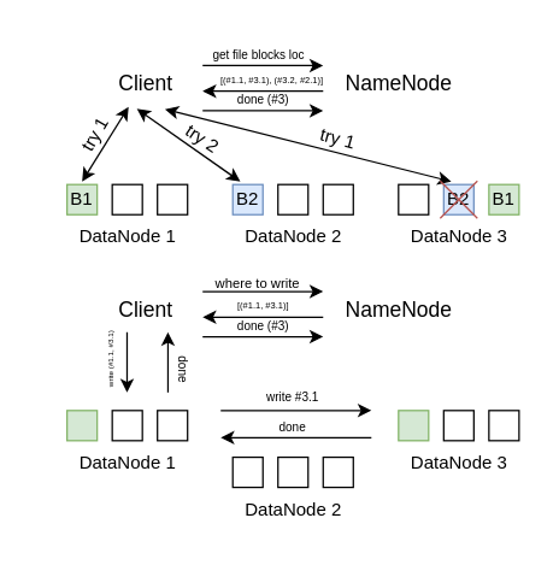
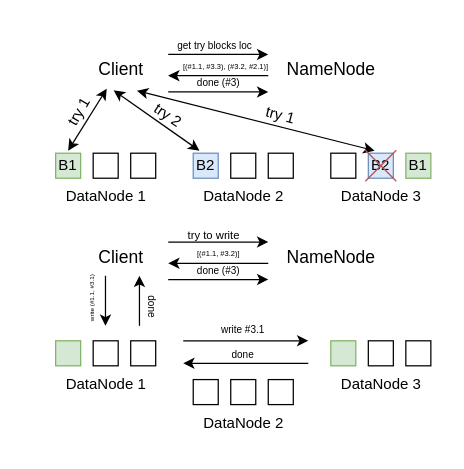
  <mxCell id="0" />
  <mxCell id="1" parent="0" />
  <mxCell id="2" value="&lt;font style=&quot;font-size: 14px;&quot;&gt;Client&lt;/font&gt;" style="text;html=1;align=center;verticalAlign=middle;resizable=0;points=[];autosize=1;strokeColor=none;fillColor=none;" vertex="1" parent="1"><mxGeometry x="66" y="40" width="60" height="30" as="geometry" /></mxCell>
  <mxCell id="3" value="&lt;font style=&quot;font-size: 14px;&quot;&gt;NameNode&lt;/font&gt;" style="text;html=1;align=center;verticalAlign=middle;resizable=0;points=[];autosize=1;strokeColor=none;fillColor=none;" vertex="1" parent="1"><mxGeometry x="219" y="40" width="90" height="30" as="geometry" /></mxCell>
  <mxCell id="4" value="DataNode 1" style="text;html=1;align=center;verticalAlign=middle;resizable=0;points=[];autosize=1;strokeColor=none;fillColor=none;" vertex="1" parent="1"><mxGeometry x="39" y="142" width="90" height="30" as="geometry" /></mxCell>
  <mxCell id="5" value="DataNode 2" style="text;html=1;align=center;verticalAlign=middle;resizable=0;points=[];autosize=1;strokeColor=none;fillColor=none;" vertex="1" parent="1"><mxGeometry x="149" y="142" width="90" height="30" as="geometry" /></mxCell>
  <mxCell id="6" value="DataNode 3" style="text;html=1;align=center;verticalAlign=middle;resizable=0;points=[];autosize=1;strokeColor=none;fillColor=none;" vertex="1" parent="1"><mxGeometry x="259" y="142" width="90" height="30" as="geometry" /></mxCell>
  <mxCell id="7" value="B1" style="whiteSpace=wrap;html=1;aspect=fixed;fillColor=#d5e8d4;strokeColor=#82b366;" vertex="1" parent="1"><mxGeometry x="44" y="122" width="20" height="20" as="geometry" /></mxCell>
  <mxCell id="8" value="" style="whiteSpace=wrap;html=1;aspect=fixed;" vertex="1" parent="1"><mxGeometry x="74" y="122" width="20" height="20" as="geometry" /></mxCell>
  <mxCell id="9" value="" style="whiteSpace=wrap;html=1;aspect=fixed;" vertex="1" parent="1"><mxGeometry x="104" y="122" width="20" height="20" as="geometry" /></mxCell>
  <mxCell id="10" value="B2" style="whiteSpace=wrap;html=1;aspect=fixed;fillColor=#dae8fc;strokeColor=#6c8ebf;" vertex="1" parent="1"><mxGeometry x="154" y="122" width="20" height="20" as="geometry" /></mxCell>
  <mxCell id="11" value="" style="whiteSpace=wrap;html=1;aspect=fixed;" vertex="1" parent="1"><mxGeometry x="184" y="122" width="20" height="20" as="geometry" /></mxCell>
  <mxCell id="12" value="" style="whiteSpace=wrap;html=1;aspect=fixed;" vertex="1" parent="1"><mxGeometry x="214" y="122" width="20" height="20" as="geometry" /></mxCell>
  <mxCell id="13" value="" style="whiteSpace=wrap;html=1;aspect=fixed;" vertex="1" parent="1"><mxGeometry x="264" y="122" width="20" height="20" as="geometry" /></mxCell>
  <mxCell id="14" value="B2" style="whiteSpace=wrap;html=1;aspect=fixed;fillColor=#dae8fc;strokeColor=#6c8ebf;" vertex="1" parent="1"><mxGeometry x="294" y="122" width="20" height="20" as="geometry" /></mxCell>
  <mxCell id="15" value="B1" style="whiteSpace=wrap;html=1;aspect=fixed;fillColor=#d5e8d4;strokeColor=#82b366;" vertex="1" parent="1"><mxGeometry x="324" y="122" width="20" height="20" as="geometry" /></mxCell>
  <mxCell id="16" value="" style="group" vertex="1" connectable="0" parent="1"><mxGeometry x="129" y="36" width="95" height="30" as="geometry" /></mxCell>
  <mxCell id="17" value="" style="endArrow=classic;html=1;rounded=0;" edge="1" parent="16"><mxGeometry width="50" height="50" relative="1" as="geometry"><mxPoint x="85" y="24" as="sourcePoint" /><mxPoint x="5" y="24" as="targetPoint" /></mxGeometry></mxCell>
- <mxCell id="18" value="&lt;font style=&quot;font-size: 6px;&quot;&gt;&amp;nbsp; &amp;nbsp; &amp;nbsp; &amp;nbsp;[(#1.1, #3.1), (#3.2, #2.1)]&lt;/font&gt;" style="text;html=1;align=center;verticalAlign=middle;resizable=0;points=[];autosize=1;strokeColor=none;fillColor=none;" vertex="1" parent="16"><mxGeometry x="-5" width="100" height="30" as="geometry" /></mxCell>
+ <mxCell id="18" value="&lt;font style=&quot;font-size: 6px;&quot;&gt;&amp;nbsp; &amp;nbsp; &amp;nbsp; &amp;nbsp;[(#1.1, #3.3), (#3.2, #2.1)]&lt;/font&gt;" style="text;html=1;align=center;verticalAlign=middle;resizable=0;points=[];autosize=1;strokeColor=none;fillColor=none;" vertex="1" parent="16"><mxGeometry x="-5" width="100" height="30" as="geometry" /></mxCell>
  <mxCell id="19" value="" style="group" vertex="1" connectable="0" parent="1"><mxGeometry x="131" width="83" height="30" as="geometry" y="20" /></mxCell>
  <mxCell id="20" value="" style="endArrow=classic;html=1;rounded=0;" edge="1" parent="19"><mxGeometry width="50" height="50" relative="1" as="geometry"><mxPoint x="3" y="23" as="sourcePoint" /><mxPoint x="83" y="23" as="targetPoint" /></mxGeometry></mxCell>
- <mxCell id="21" value="&lt;font style=&quot;font-size: 8px;&quot;&gt;get file blocks loc&lt;/font&gt;" style="text;html=1;align=center;verticalAlign=middle;resizable=0;points=[];autosize=1;strokeColor=none;fillColor=none;" vertex="1" parent="19"><mxGeometry width="80" height="30" as="geometry" /></mxCell>
+ <mxCell id="21" value="&lt;font style=&quot;font-size: 8px;&quot;&gt;get try blocks loc&lt;/font&gt;" style="text;html=1;align=center;verticalAlign=middle;resizable=0;points=[];autosize=1;strokeColor=none;fillColor=none;" vertex="1" parent="19"><mxGeometry width="80" height="30" as="geometry" /></mxCell>
  <mxCell id="22" value="" style="group" vertex="1" connectable="0" parent="1"><mxGeometry x="134" y="50" width="80" height="30" as="geometry" /></mxCell>
  <mxCell id="23" value="" style="endArrow=classic;html=1;rounded=0;" edge="1" parent="22"><mxGeometry width="50" height="50" relative="1" as="geometry"><mxPoint y="23" as="sourcePoint" /><mxPoint x="80" y="23" as="targetPoint" /></mxGeometry></mxCell>
  <mxCell id="24" value="&lt;font style=&quot;font-size: 8px;&quot;&gt;done (#3)&lt;/font&gt;" style="text;html=1;align=center;verticalAlign=middle;resizable=0;points=[];autosize=1;strokeColor=none;fillColor=none;" vertex="1" parent="22"><mxGeometry x="10" width="60" height="30" as="geometry" /></mxCell>
  <mxCell id="25" value="" style="endArrow=classic;startArrow=classic;html=1;rounded=0;entryX=0.314;entryY=1.014;entryDx=0;entryDy=0;entryPerimeter=0;" edge="1" parent="1" target="2"><mxGeometry width="50" height="50" relative="1" as="geometry"><mxPoint x="54" y="120" as="sourcePoint" /><mxPoint x="104" y="60" as="targetPoint" /></mxGeometry></mxCell>
  <mxCell id="26" value="" style="endArrow=classic;startArrow=classic;html=1;rounded=0;exitX=0.406;exitY=1.057;exitDx=0;exitDy=0;exitPerimeter=0;" edge="1" parent="1" source="2"><mxGeometry width="50" height="50" relative="1" as="geometry"><mxPoint x="69" y="120" as="sourcePoint" /><mxPoint x="159" y="120" as="targetPoint" /></mxGeometry></mxCell>
  <mxCell id="27" value="" style="endArrow=classic;startArrow=classic;html=1;rounded=0;" edge="1" parent="1"><mxGeometry width="50" height="50" relative="1" as="geometry"><mxPoint x="109" y="72" as="sourcePoint" /><mxPoint x="299" y="120" as="targetPoint" /></mxGeometry></mxCell>
  <mxCell id="28" value="try 1" style="text;html=1;align=center;verticalAlign=middle;whiteSpace=wrap;rounded=0;rotation=-60;" vertex="1" parent="1"><mxGeometry x="33" y="74" width="60" height="30" as="geometry" /></mxCell>
  <mxCell id="29" value="try 2&lt;span style=&quot;color: rgba(0, 0, 0, 0); font-family: monospace; font-size: 0px; text-align: start; text-wrap-mode: nowrap;&quot;&gt;%3CmxGraphModel%3E%3Croot%3E%3CmxCell%20id%3D%220%22%2F%3E%3CmxCell%20id%3D%221%22%20parent%3D%220%22%2F%3E%3CmxCell%20id%3D%222%22%20value%3D%22try%201%22%20style%3D%22text%3Bhtml%3D1%3Balign%3Dcenter%3BverticalAlign%3Dmiddle%3BwhiteSpace%3Dwrap%3Brounded%3D0%3B%22%20vertex%3D%221%22%20parent%3D%221%22%3E%3CmxGeometry%20x%3D%22135%22%20y%3D%22160%22%20width%3D%2260%22%20height%3D%2230%22%20as%3D%22geometry%22%2F%3E%3C%2FmxCell%3E%3C%2Froot%3E%3C%2FmxGraphModel%3E&lt;/span&gt;" style="text;html=1;align=center;verticalAlign=middle;whiteSpace=wrap;rounded=0;rotation=34;" vertex="1" parent="1"><mxGeometry x="104" y="77" width="60" height="30" as="geometry" /></mxCell>
  <mxCell id="30" value="try 1&lt;span style=&quot;color: rgba(0, 0, 0, 0); font-family: monospace; font-size: 0px; text-align: start; text-wrap-mode: nowrap;&quot;&gt;%3CmxGraphModel%3E%3Croot%3E%3CmxCell%20id%3D%220%22%2F%3E%3CmxCell%20id%3D%221%22%20parent%3D%220%22%2F%3E%3CmxCell%20id%3D%222%22%20value%3D%22try%201%22%20style%3D%22text%3Bhtml%3D1%3Balign%3Dcenter%3BverticalAlign%3Dmiddle%3BwhiteSpace%3Dwrap%3Brounded%3D0%3B%22%20vertex%3D%221%22%20parent%3D%221%22%3E%3CmxGeometry%20x%3D%22135%22%20y%3D%22160%22%20width%3D%2260%22%20height%3D%2230%22%20as%3D%22geometry%22%2F%3E%3C%2FmxCell%3E%3C%2Froot%3E%3C%2FmxGraphModel%1&lt;/span&gt;" style="text;html=1;align=center;verticalAlign=middle;whiteSpace=wrap;rounded=0;rotation=15;" vertex="1" parent="1"><mxGeometry x="194" y="77" width="60" height="30" as="geometry" /></mxCell>
  <mxCell id="31" value="" style="shape=cross;whiteSpace=wrap;html=1;size=0;direction=south;rotation=-45;fillColor=#f8cecc;strokeColor=#b85450;" vertex="1" parent="1"><mxGeometry x="286.5" y="114.5" width="35" height="35" as="geometry" /></mxCell>
  <mxCell id="32" value="&lt;font style=&quot;font-size: 14px;&quot;&gt;Client&lt;/font&gt;" style="text;html=1;align=center;verticalAlign=middle;resizable=0;points=[];autosize=1;strokeColor=none;fillColor=none;" vertex="1" parent="1"><mxGeometry x="66" y="190" width="60" height="30" as="geometry" /></mxCell>
  <mxCell id="33" value="&lt;font style=&quot;font-size: 14px;&quot;&gt;NameNode&lt;/font&gt;" style="text;html=1;align=center;verticalAlign=middle;resizable=0;points=[];autosize=1;strokeColor=none;fillColor=none;" vertex="1" parent="1"><mxGeometry x="219" y="190" width="90" height="30" as="geometry" /></mxCell>
  <mxCell id="34" value="DataNode 1" style="text;html=1;align=center;verticalAlign=middle;resizable=0;points=[];autosize=1;strokeColor=none;fillColor=none;" vertex="1" parent="1"><mxGeometry x="39" y="292" width="90" height="30" as="geometry" /></mxCell>
  <mxCell id="35" value="DataNode 2" style="text;html=1;align=center;verticalAlign=middle;resizable=0;points=[];autosize=1;strokeColor=none;fillColor=none;" vertex="1" parent="1"><mxGeometry x="149" y="323" width="90" height="30" as="geometry" /></mxCell>
  <mxCell id="36" value="DataNode 3" style="text;html=1;align=center;verticalAlign=middle;resizable=0;points=[];autosize=1;strokeColor=none;fillColor=none;" vertex="1" parent="1"><mxGeometry x="259" y="292" width="90" height="30" as="geometry" /></mxCell>
  <mxCell id="37" value="" style="whiteSpace=wrap;html=1;aspect=fixed;fillColor=#d5e8d4;strokeColor=#82b366;" vertex="1" parent="1"><mxGeometry x="44" y="272" width="20" height="20" as="geometry" /></mxCell>
  <mxCell id="38" value="" style="whiteSpace=wrap;html=1;aspect=fixed;" vertex="1" parent="1"><mxGeometry x="74" y="272" width="20" height="20" as="geometry" /></mxCell>
  <mxCell id="39" value="" style="whiteSpace=wrap;html=1;aspect=fixed;" vertex="1" parent="1"><mxGeometry x="104" y="272" width="20" height="20" as="geometry" /></mxCell>
  <mxCell id="40" value="" style="whiteSpace=wrap;html=1;aspect=fixed;" vertex="1" parent="1"><mxGeometry x="154" y="303" width="20" height="20" as="geometry" /></mxCell>
  <mxCell id="41" value="" style="whiteSpace=wrap;html=1;aspect=fixed;" vertex="1" parent="1"><mxGeometry x="184" y="303" width="20" height="20" as="geometry" /></mxCell>
  <mxCell id="42" value="" style="whiteSpace=wrap;html=1;aspect=fixed;" vertex="1" parent="1"><mxGeometry x="214" y="303" width="20" height="20" as="geometry" /></mxCell>
  <mxCell id="43" value="" style="whiteSpace=wrap;html=1;aspect=fixed;fillColor=#d5e8d4;strokeColor=#82b366;" vertex="1" parent="1"><mxGeometry x="264" y="272" width="20" height="20" as="geometry" /></mxCell>
  <mxCell id="44" value="" style="whiteSpace=wrap;html=1;aspect=fixed;" vertex="1" parent="1"><mxGeometry x="294" y="272" width="20" height="20" as="geometry" /></mxCell>
  <mxCell id="45" value="" style="whiteSpace=wrap;html=1;aspect=fixed;" vertex="1" parent="1"><mxGeometry x="324" y="272" width="20" height="20" as="geometry" /></mxCell>
  <mxCell id="46" value="" style="group" vertex="1" connectable="0" parent="1"><mxGeometry x="129" y="186" width="95" height="30" as="geometry" /></mxCell>
  <mxCell id="47" value="" style="endArrow=classic;html=1;rounded=0;" edge="1" parent="46"><mxGeometry width="50" height="50" relative="1" as="geometry"><mxPoint x="85" y="24" as="sourcePoint" /><mxPoint x="5" y="24" as="targetPoint" /></mxGeometry></mxCell>
- <mxCell id="48" value="&lt;span style=&quot;font-size: 6px;&quot;&gt;[(#1.1, #3.1)]&lt;/span&gt;" style="text;html=1;align=center;verticalAlign=middle;resizable=0;points=[];autosize=1;strokeColor=none;fillColor=none;" vertex="1" parent="46"><mxGeometry x="15" width="60" height="30" as="geometry" /></mxCell>
+ <mxCell id="48" value="&lt;span style=&quot;font-size: 6px;&quot;&gt;[(#1.1, #3.2)]&lt;/span&gt;" style="text;html=1;align=center;verticalAlign=middle;resizable=0;points=[];autosize=1;strokeColor=none;fillColor=none;" vertex="1" parent="46"><mxGeometry x="15" width="60" height="30" as="geometry" /></mxCell>
  <mxCell id="49" value="" style="group" vertex="1" connectable="0" parent="1"><mxGeometry x="139" y="172" width="90" height="30" as="geometry" /></mxCell>
  <mxCell id="50" value="" style="endArrow=classic;html=1;rounded=0;" edge="1" parent="49"><mxGeometry width="50" height="50" relative="1" as="geometry"><mxPoint x="-5" y="21" as="sourcePoint" /><mxPoint x="75" y="21" as="targetPoint" /></mxGeometry></mxCell>
- <mxCell id="51" value="&lt;font style=&quot;font-size: 9px;&quot;&gt;where to write&amp;nbsp; &amp;nbsp; &amp;nbsp; &amp;nbsp;&lt;/font&gt;" style="text;html=1;align=center;verticalAlign=middle;resizable=0;points=[];autosize=1;strokeColor=none;fillColor=none;" vertex="1" parent="49"><mxGeometry x="-10" width="100" height="30" as="geometry" /></mxCell>
+ <mxCell id="51" value="&lt;font style=&quot;font-size: 9px;&quot;&gt;try to write&amp;nbsp; &amp;nbsp; &amp;nbsp; &amp;nbsp;&lt;/font&gt;" style="text;html=1;align=center;verticalAlign=middle;resizable=0;points=[];autosize=1;strokeColor=none;fillColor=none;" vertex="1" parent="49"><mxGeometry x="-10" width="100" height="30" as="geometry" /></mxCell>
  <mxCell id="52" value="" style="group" vertex="1" connectable="0" parent="1"><mxGeometry x="134" y="200" width="80" height="30" as="geometry" /></mxCell>
  <mxCell id="53" value="" style="endArrow=classic;html=1;rounded=0;" edge="1" parent="52"><mxGeometry width="50" height="50" relative="1" as="geometry"><mxPoint y="23" as="sourcePoint" /><mxPoint x="80" y="23" as="targetPoint" /></mxGeometry></mxCell>
  <mxCell id="54" value="&lt;font style=&quot;font-size: 8px;&quot;&gt;done (#3)&lt;/font&gt;" style="text;html=1;align=center;verticalAlign=middle;resizable=0;points=[];autosize=1;strokeColor=none;fillColor=none;" vertex="1" parent="52"><mxGeometry x="10" width="60" height="30" as="geometry" /></mxCell>
  <mxCell id="55" value="" style="endArrow=classic;html=1;rounded=0;" edge="1" parent="1"><mxGeometry width="50" height="50" relative="1" as="geometry"><mxPoint x="83.84" y="220" as="sourcePoint" /><mxPoint x="83.84" y="260" as="targetPoint" /></mxGeometry></mxCell>
  <mxCell id="56" value="" style="endArrow=classic;html=1;rounded=0;" edge="1" parent="1"><mxGeometry width="50" height="50" relative="1" as="geometry"><mxPoint x="111" y="260" as="sourcePoint" /><mxPoint x="111" y="220" as="targetPoint" /></mxGeometry></mxCell>
  <mxCell id="57" value="" style="endArrow=classic;html=1;rounded=0;" edge="1" parent="1"><mxGeometry width="50" height="50" relative="1" as="geometry"><mxPoint x="146" y="272" as="sourcePoint" /><mxPoint x="246" y="272" as="targetPoint" /></mxGeometry></mxCell>
  <mxCell id="58" value="" style="endArrow=classic;html=1;rounded=0;" edge="1" parent="1"><mxGeometry width="50" height="50" relative="1" as="geometry"><mxPoint x="246" y="290" as="sourcePoint" /><mxPoint x="146" y="290" as="targetPoint" /></mxGeometry></mxCell>
  <mxCell id="59" value="&lt;font style=&quot;font-size: 5px;&quot;&gt;write (#1.1, #3.1)&lt;/font&gt;" style="text;html=1;align=center;verticalAlign=middle;whiteSpace=wrap;rounded=0;rotation=-90;" vertex="1" parent="1"><mxGeometry x="20" y="223" width="102" height="30" as="geometry" /></mxCell>
  <mxCell id="60" value="&lt;font style=&quot;font-size: 8px;&quot;&gt;done&lt;/font&gt;" style="text;html=1;align=center;verticalAlign=middle;whiteSpace=wrap;rounded=0;rotation=90;" vertex="1" parent="1"><mxGeometry x="71" y="230" width="102" height="30" as="geometry" /></mxCell>
  <mxCell id="61" value="&lt;font style=&quot;font-size: 8px;&quot;&gt;write #3.1&lt;/font&gt;" style="text;html=1;align=center;verticalAlign=middle;whiteSpace=wrap;rounded=0;rotation=0;" vertex="1" parent="1"><mxGeometry x="143" y="247" width="102" height="30" as="geometry" /></mxCell>
  <mxCell id="62" value="&lt;font style=&quot;font-size: 8px;&quot;&gt;done&lt;/font&gt;" style="text;html=1;align=center;verticalAlign=middle;whiteSpace=wrap;rounded=0;rotation=0;" vertex="1" parent="1"><mxGeometry x="143" y="267" width="102" height="30" as="geometry" /></mxCell>
